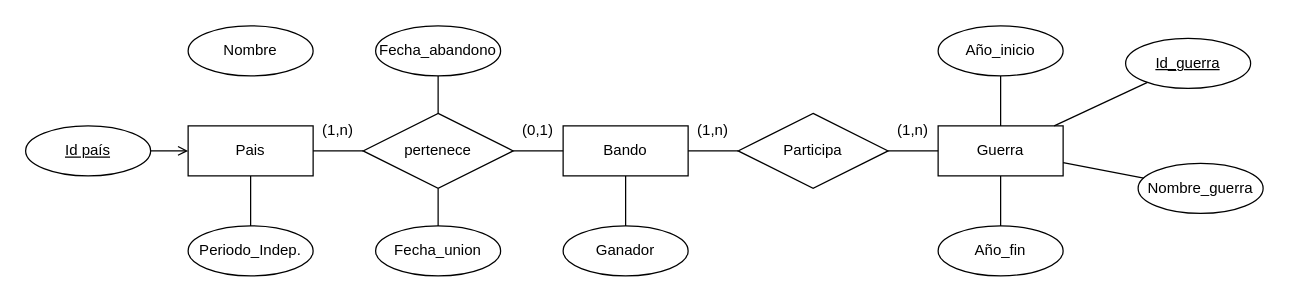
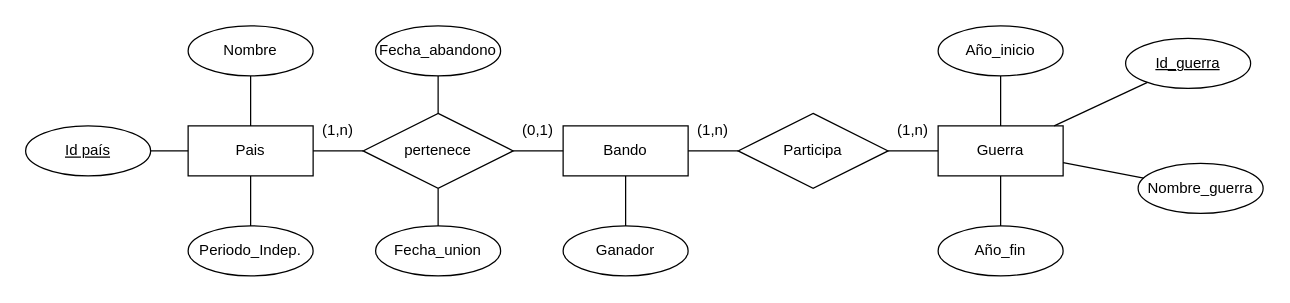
  <mxCell id="0" />
  <mxCell id="1" parent="0" />
  <mxCell id="2" value="Pais" style="whiteSpace=wrap;html=1;align=center;" vertex="1" parent="1"><mxGeometry x="150" y="100" width="100" height="40" as="geometry" /></mxCell>
  <mxCell id="3" value="Bando" style="whiteSpace=wrap;html=1;align=center;" vertex="1" parent="1"><mxGeometry x="450" y="100" width="100" height="40" as="geometry" /></mxCell>
  <mxCell id="4" value="Guerra" style="whiteSpace=wrap;html=1;align=center;" vertex="1" parent="1"><mxGeometry x="750" y="100" width="100" height="40" as="geometry" /></mxCell>
  <mxCell id="5" value="pertenece" style="shape=rhombus;perimeter=rhombusPerimeter;whiteSpace=wrap;html=1;align=center;" vertex="1" parent="1"><mxGeometry x="290" y="90" width="120" height="60" as="geometry" /></mxCell>
  <mxCell id="6" value="Participa" style="shape=rhombus;perimeter=rhombusPerimeter;whiteSpace=wrap;html=1;align=center;" vertex="1" parent="1"><mxGeometry x="590" y="90" width="120" height="60" as="geometry" /></mxCell>
  <mxCell id="7" value="" style="endArrow=none;html=1;rounded=0;" edge="1" parent="1" source="2" target="5"><mxGeometry relative="1" as="geometry"><mxPoint x="360" y="130" as="sourcePoint" /><mxPoint x="280" y="120" as="targetPoint" /></mxGeometry></mxCell>
  <mxCell id="8" value="" style="endArrow=none;html=1;rounded=0;" edge="1" parent="1" source="3" target="6"><mxGeometry relative="1" as="geometry"><mxPoint x="560" y="120" as="sourcePoint" /><mxPoint x="550" y="130" as="targetPoint" /></mxGeometry></mxCell>
  <mxCell id="9" value="" style="endArrow=none;html=1;rounded=0;" edge="1" parent="1" source="4" target="6"><mxGeometry relative="1" as="geometry"><mxPoint x="390" y="130" as="sourcePoint" /><mxPoint x="550" y="130" as="targetPoint" /></mxGeometry></mxCell>
  <mxCell id="10" value="" style="endArrow=none;html=1;rounded=0;" edge="1" parent="1" source="5" target="3"><mxGeometry relative="1" as="geometry"><mxPoint x="420" y="120" as="sourcePoint" /><mxPoint x="540" y="130" as="targetPoint" /></mxGeometry></mxCell>
  <mxCell id="11" value="Nombre" style="ellipse;whiteSpace=wrap;html=1;align=center;" vertex="1" parent="1"><mxGeometry x="150" y="20" width="100" height="40" as="geometry" /></mxCell>
  <mxCell id="12" value="Periodo_Indep." style="ellipse;whiteSpace=wrap;html=1;align=center;" vertex="1" parent="1"><mxGeometry x="150" y="180" width="100" height="40" as="geometry" /></mxCell>
+ <mxCell id="13" value="" style="endArrow=none;html=1;rounded=0;" edge="1" parent="1" source="2" target="11"><mxGeometry relative="1" as="geometry"><mxPoint x="460" y="130" as="sourcePoint" /><mxPoint x="620" y="130" as="targetPoint" /></mxGeometry></mxCell>
  <mxCell id="14" value="" style="endArrow=none;html=1;rounded=0;" edge="1" parent="1" source="12" target="2"><mxGeometry relative="1" as="geometry"><mxPoint x="460" y="130" as="sourcePoint" /><mxPoint x="620" y="130" as="targetPoint" /></mxGeometry></mxCell>
  <mxCell id="15" value="Año_inicio" style="ellipse;whiteSpace=wrap;html=1;align=center;" vertex="1" parent="1"><mxGeometry x="750" y="20" width="100" height="40" as="geometry" /></mxCell>
  <mxCell id="16" value="Año_fin" style="ellipse;whiteSpace=wrap;html=1;align=center;" vertex="1" parent="1"><mxGeometry x="750" y="180" width="100" height="40" as="geometry" /></mxCell>
  <mxCell id="17" value="" style="endArrow=none;html=1;rounded=0;" edge="1" parent="1" source="15" target="4"><mxGeometry relative="1" as="geometry"><mxPoint x="510" y="107" as="sourcePoint" /><mxPoint x="670" y="107" as="targetPoint" /></mxGeometry></mxCell>
  <mxCell id="18" value="Fecha_union" style="ellipse;whiteSpace=wrap;html=1;align=center;" vertex="1" parent="1"><mxGeometry x="300" y="180" width="100" height="40" as="geometry" /></mxCell>
  <mxCell id="19" value="" style="endArrow=none;html=1;rounded=0;" edge="1" parent="1" source="5" target="18"><mxGeometry relative="1" as="geometry"><mxPoint x="480" y="107" as="sourcePoint" /><mxPoint x="640" y="107" as="targetPoint" /></mxGeometry></mxCell>
  <mxCell id="20" value="Fecha_abandono" style="ellipse;whiteSpace=wrap;html=1;align=center;" vertex="1" parent="1"><mxGeometry x="300" y="20" width="100" height="40" as="geometry" /></mxCell>
  <mxCell id="21" value="" style="endArrow=none;html=1;rounded=0;" edge="1" parent="1" source="20" target="5"><mxGeometry relative="1" as="geometry"><mxPoint x="480" y="107" as="sourcePoint" /><mxPoint x="640" y="107" as="targetPoint" /></mxGeometry></mxCell>
  <mxCell id="22" value="" style="endArrow=none;html=1;rounded=0;" edge="1" parent="1" source="27" target="4"><mxGeometry relative="1" as="geometry"><mxPoint x="900" y="120" as="sourcePoint" /><mxPoint x="670" y="107" as="targetPoint" /></mxGeometry></mxCell>
  <mxCell id="23" value="" style="endArrow=none;html=1;rounded=0;" edge="1" parent="1" source="16" target="4"><mxGeometry relative="1" as="geometry"><mxPoint x="530" y="107" as="sourcePoint" /><mxPoint x="690" y="107" as="targetPoint" /></mxGeometry></mxCell>
  <mxCell id="24" value="Id país" style="ellipse;whiteSpace=wrap;html=1;align=center;fontStyle=4;" vertex="1" parent="1"><mxGeometry x="20" y="100" width="100" height="40" as="geometry" /></mxCell>
  <mxCell id="25" value="Ganador" style="ellipse;whiteSpace=wrap;html=1;align=center;" vertex="1" parent="1"><mxGeometry x="450" y="180" width="100" height="40" as="geometry" /></mxCell>
  <mxCell id="26" value="" style="endArrow=none;html=1;rounded=0;" edge="1" parent="1" source="25" target="3"><mxGeometry relative="1" as="geometry"><mxPoint x="330" y="190" as="sourcePoint" /><mxPoint x="490" y="190" as="targetPoint" /></mxGeometry></mxCell>
  <mxCell id="27" value="Id_guerra" style="ellipse;whiteSpace=wrap;html=1;align=center;fontStyle=4;" vertex="1" parent="1"><mxGeometry x="900" y="30" width="100" height="40" as="geometry" /></mxCell>
  <mxCell id="28" value="Nombre_guerra" style="ellipse;whiteSpace=wrap;html=1;align=center;" vertex="1" parent="1"><mxGeometry x="910" y="130" width="100" height="40" as="geometry" /></mxCell>
  <mxCell id="29" value="" style="endArrow=none;html=1;rounded=0;" edge="1" parent="1" source="28" target="4"><mxGeometry relative="1" as="geometry"><mxPoint x="440" y="160" as="sourcePoint" /><mxPoint x="600" y="160" as="targetPoint" /></mxGeometry></mxCell>
- <mxCell id="30" value="" style="endArrow=open;html=1;rounded=0;" edge="1" parent="1" source="24" target="2"><mxGeometry relative="1" as="geometry"><mxPoint x="380" y="150" as="sourcePoint" /><mxPoint x="540" y="150" as="targetPoint" /></mxGeometry></mxCell>
+ <mxCell id="30" value="" style="endArrow=none;html=1;rounded=0;" edge="1" parent="1" source="24" target="2"><mxGeometry relative="1" as="geometry"><mxPoint x="380" y="150" as="sourcePoint" /><mxPoint x="540" y="150" as="targetPoint" /></mxGeometry></mxCell>
  <mxCell id="31" value="(1,n)" style="text;strokeColor=none;fillColor=none;spacingLeft=4;spacingRight=4;overflow=hidden;rotatable=0;points=[[0,0.5],[1,0.5]];portConstraint=eastwest;fontSize=12;whiteSpace=wrap;html=1;align=center;" vertex="1" parent="1"><mxGeometry x="250" y="90" width="40" height="30" as="geometry" /></mxCell>
  <mxCell id="32" value="(0,1)" style="text;strokeColor=none;fillColor=none;spacingLeft=4;spacingRight=4;overflow=hidden;rotatable=0;points=[[0,0.5],[1,0.5]];portConstraint=eastwest;fontSize=12;whiteSpace=wrap;html=1;align=center;" vertex="1" parent="1"><mxGeometry x="410" y="90" width="40" height="30" as="geometry" /></mxCell>
  <mxCell id="33" value="(1,n)" style="text;strokeColor=none;fillColor=none;spacingLeft=4;spacingRight=4;overflow=hidden;rotatable=0;points=[[0,0.5],[1,0.5]];portConstraint=eastwest;fontSize=12;whiteSpace=wrap;html=1;align=center;" vertex="1" parent="1"><mxGeometry x="550" y="90" width="40" height="30" as="geometry" /></mxCell>
  <mxCell id="34" value="(1,n)" style="text;strokeColor=none;fillColor=none;spacingLeft=4;spacingRight=4;overflow=hidden;rotatable=0;points=[[0,0.5],[1,0.5]];portConstraint=eastwest;fontSize=12;whiteSpace=wrap;html=1;align=center;" vertex="1" parent="1"><mxGeometry x="710" y="90" width="40" height="30" as="geometry" /></mxCell>
